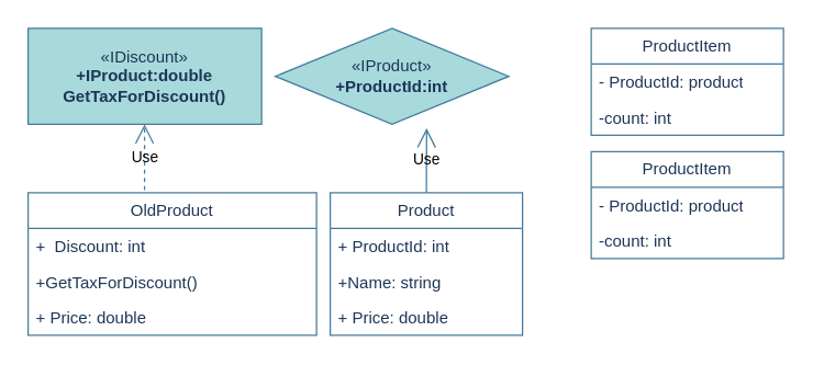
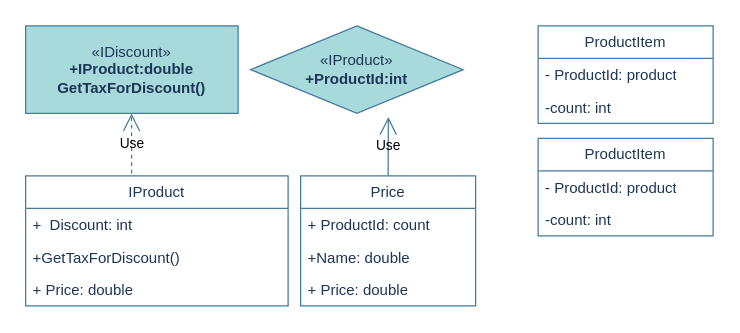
  <mxCell id="0" />
  <mxCell id="1" parent="0" />
  <mxCell id="2" value="«IDiscount»&lt;br&gt;&lt;b&gt;+IProduct:double&lt;br&gt;GetTaxForDiscount()&lt;br&gt;&lt;/b&gt;" style="html=1;whiteSpace=wrap;labelBackgroundColor=none;fillColor=#A8DADC;strokeColor=#457B9D;fontColor=#1D3557;" vertex="1" parent="1"><mxGeometry x="20" y="20" width="170" height="70" as="geometry" /></mxCell>
  <mxCell id="3" value="«IProduct»&lt;br&gt;&lt;b&gt;+ProductId:int&lt;br&gt;&lt;/b&gt;" style="rhombus;html=1;whiteSpace=wrap;labelBackgroundColor=none;fillColor=#A8DADC;strokeColor=#457B9D;fontColor=#1D3557;" vertex="1" parent="1"><mxGeometry x="200" y="20" width="170" height="70" as="geometry" /></mxCell>
- <mxCell id="4" value="Product" style="swimlane;fontStyle=0;childLayout=stackLayout;horizontal=1;startSize=26;fillColor=none;horizontalStack=0;resizeParent=1;resizeParentMax=0;resizeLast=0;collapsible=1;marginBottom=0;whiteSpace=wrap;html=1;labelBackgroundColor=none;strokeColor=#457B9D;fontColor=#1D3557;" vertex="1" parent="1"><mxGeometry x="240" y="140" width="140" height="104" as="geometry" /></mxCell>
- <mxCell id="5" value="+ ProductId: int" style="text;strokeColor=none;fillColor=none;align=left;verticalAlign=top;spacingLeft=4;spacingRight=4;overflow=hidden;rotatable=0;points=[[0,0.5],[1,0.5]];portConstraint=eastwest;whiteSpace=wrap;html=1;labelBackgroundColor=none;fontColor=#1D3557;" vertex="1" parent="4"><mxGeometry y="26" width="140" height="26" as="geometry" /></mxCell>
- <mxCell id="6" value="+Name: string" style="text;strokeColor=none;fillColor=none;align=left;verticalAlign=top;spacingLeft=4;spacingRight=4;overflow=hidden;rotatable=0;points=[[0,0.5],[1,0.5]];portConstraint=eastwest;whiteSpace=wrap;html=1;labelBackgroundColor=none;fontColor=#1D3557;" vertex="1" parent="4"><mxGeometry y="52" width="140" height="26" as="geometry" /></mxCell>
+ <mxCell id="4" value="Price" style="swimlane;fontStyle=0;childLayout=stackLayout;horizontal=1;startSize=26;fillColor=none;horizontalStack=0;resizeParent=1;resizeParentMax=0;resizeLast=0;collapsible=1;marginBottom=0;whiteSpace=wrap;html=1;labelBackgroundColor=none;strokeColor=#457B9D;fontColor=#1D3557;" vertex="1" parent="1"><mxGeometry x="240" y="140" width="140" height="104" as="geometry" /></mxCell>
+ <mxCell id="5" value="+ ProductId: count" style="text;strokeColor=none;fillColor=none;align=left;verticalAlign=top;spacingLeft=4;spacingRight=4;overflow=hidden;rotatable=0;points=[[0,0.5],[1,0.5]];portConstraint=eastwest;whiteSpace=wrap;html=1;labelBackgroundColor=none;fontColor=#1D3557;" vertex="1" parent="4"><mxGeometry y="26" width="140" height="26" as="geometry" /></mxCell>
+ <mxCell id="6" value="+Name: double" style="text;strokeColor=none;fillColor=none;align=left;verticalAlign=top;spacingLeft=4;spacingRight=4;overflow=hidden;rotatable=0;points=[[0,0.5],[1,0.5]];portConstraint=eastwest;whiteSpace=wrap;html=1;labelBackgroundColor=none;fontColor=#1D3557;" vertex="1" parent="4"><mxGeometry y="52" width="140" height="26" as="geometry" /></mxCell>
  <mxCell id="7" value="+ Price: double" style="text;strokeColor=none;fillColor=none;align=left;verticalAlign=top;spacingLeft=4;spacingRight=4;overflow=hidden;rotatable=0;points=[[0,0.5],[1,0.5]];portConstraint=eastwest;whiteSpace=wrap;html=1;labelBackgroundColor=none;fontColor=#1D3557;" vertex="1" parent="4"><mxGeometry y="78" width="140" height="26" as="geometry" /></mxCell>
  <mxCell id="8" value="Use" style="endArrow=open;endSize=12;dashed=0;html=1;rounded=0;labelBackgroundColor=none;strokeColor=#457B9D;fontColor=default;exitX=0.5;exitY=0;exitDx=0;exitDy=0;entryX=0.648;entryY=1.041;entryDx=0;entryDy=0;entryPerimeter=0;" edge="1" parent="1" source="4" target="3"><mxGeometry width="160" relative="1" as="geometry"><mxPoint x="284" y="175" as="sourcePoint" /><mxPoint x="320" y="91" as="targetPoint" /></mxGeometry></mxCell>
- <mxCell id="9" value="OldProduct" style="swimlane;fontStyle=0;childLayout=stackLayout;horizontal=1;startSize=26;fillColor=none;horizontalStack=0;resizeParent=1;resizeParentMax=0;resizeLast=0;collapsible=1;marginBottom=0;whiteSpace=wrap;html=1;labelBackgroundColor=none;strokeColor=#457B9D;fontColor=#1D3557;" vertex="1" parent="1"><mxGeometry x="20" y="140" width="210" height="104" as="geometry" /></mxCell>
+ <mxCell id="9" value="IProduct" style="swimlane;fontStyle=0;childLayout=stackLayout;horizontal=1;startSize=26;fillColor=none;horizontalStack=0;resizeParent=1;resizeParentMax=0;resizeLast=0;collapsible=1;marginBottom=0;whiteSpace=wrap;html=1;labelBackgroundColor=none;strokeColor=#457B9D;fontColor=#1D3557;" vertex="1" parent="1"><mxGeometry x="20" y="140" width="210" height="104" as="geometry" /></mxCell>
  <mxCell id="10" value="+ &amp;nbsp;Discount: int" style="text;strokeColor=none;fillColor=none;align=left;verticalAlign=top;spacingLeft=4;spacingRight=4;overflow=hidden;rotatable=0;points=[[0,0.5],[1,0.5]];portConstraint=eastwest;whiteSpace=wrap;html=1;labelBackgroundColor=none;fontColor=#1D3557;" vertex="1" parent="9"><mxGeometry y="26" width="210" height="26" as="geometry" /></mxCell>
  <mxCell id="11" value="+GetTaxForDiscount()" style="text;strokeColor=none;fillColor=none;align=left;verticalAlign=top;spacingLeft=4;spacingRight=4;overflow=hidden;rotatable=0;points=[[0,0.5],[1,0.5]];portConstraint=eastwest;whiteSpace=wrap;html=1;labelBackgroundColor=none;fontColor=#1D3557;" vertex="1" parent="9"><mxGeometry y="52" width="210" height="26" as="geometry" /></mxCell>
  <mxCell id="12" value="+ Price: double" style="text;strokeColor=none;fillColor=none;align=left;verticalAlign=top;spacingLeft=4;spacingRight=4;overflow=hidden;rotatable=0;points=[[0,0.5],[1,0.5]];portConstraint=eastwest;whiteSpace=wrap;html=1;labelBackgroundColor=none;fontColor=#1D3557;" vertex="1" parent="9"><mxGeometry y="78" width="210" height="26" as="geometry" /></mxCell>
  <mxCell id="13" value="Use" style="endArrow=open;endSize=12;dashed=1;html=1;rounded=0;labelBackgroundColor=none;strokeColor=#457B9D;fontColor=default;exitX=0.391;exitY=0;exitDx=0;exitDy=0;entryX=0.822;entryY=1.027;entryDx=0;entryDy=0;entryPerimeter=0;exitPerimeter=0;" edge="1" parent="1"><mxGeometry width="160" relative="1" as="geometry"><mxPoint x="104.76" y="138" as="sourcePoint" /><mxPoint x="104.76" y="90" as="targetPoint" /></mxGeometry></mxCell>
  <mxCell id="14" value="ProductItem" style="swimlane;fontStyle=0;childLayout=stackLayout;horizontal=1;startSize=26;fillColor=none;horizontalStack=0;resizeParent=1;resizeParentMax=0;resizeLast=0;collapsible=1;marginBottom=0;whiteSpace=wrap;html=1;labelBackgroundColor=none;strokeColor=#457B9D;fontColor=#1D3557;" vertex="1" parent="1"><mxGeometry x="430" y="20" width="140" height="78" as="geometry" /></mxCell>
  <mxCell id="15" value="- ProductId: product" style="text;strokeColor=none;fillColor=none;align=left;verticalAlign=top;spacingLeft=4;spacingRight=4;overflow=hidden;rotatable=0;points=[[0,0.5],[1,0.5]];portConstraint=eastwest;whiteSpace=wrap;html=1;labelBackgroundColor=none;fontColor=#1D3557;" vertex="1" parent="14"><mxGeometry y="26" width="140" height="26" as="geometry" /></mxCell>
  <mxCell id="16" value="-count: int" style="text;strokeColor=none;fillColor=none;align=left;verticalAlign=top;spacingLeft=4;spacingRight=4;overflow=hidden;rotatable=0;points=[[0,0.5],[1,0.5]];portConstraint=eastwest;whiteSpace=wrap;html=1;labelBackgroundColor=none;fontColor=#1D3557;" vertex="1" parent="14"><mxGeometry y="52" width="140" height="26" as="geometry" /></mxCell>
  <mxCell id="17" value="ProductItem" style="swimlane;fontStyle=0;childLayout=stackLayout;horizontal=1;startSize=26;fillColor=none;horizontalStack=0;resizeParent=1;resizeParentMax=0;resizeLast=0;collapsible=1;marginBottom=0;whiteSpace=wrap;html=1;labelBackgroundColor=none;strokeColor=#457B9D;fontColor=#1D3557;" vertex="1" parent="1"><mxGeometry x="430" y="110" width="140" height="78" as="geometry" /></mxCell>
  <mxCell id="18" value="- ProductId: product" style="text;strokeColor=none;fillColor=none;align=left;verticalAlign=top;spacingLeft=4;spacingRight=4;overflow=hidden;rotatable=0;points=[[0,0.5],[1,0.5]];portConstraint=eastwest;whiteSpace=wrap;html=1;labelBackgroundColor=none;fontColor=#1D3557;" vertex="1" parent="17"><mxGeometry y="26" width="140" height="26" as="geometry" /></mxCell>
  <mxCell id="19" value="-count: int" style="text;strokeColor=none;fillColor=none;align=left;verticalAlign=top;spacingLeft=4;spacingRight=4;overflow=hidden;rotatable=0;points=[[0,0.5],[1,0.5]];portConstraint=eastwest;whiteSpace=wrap;html=1;labelBackgroundColor=none;fontColor=#1D3557;" vertex="1" parent="17"><mxGeometry y="52" width="140" height="26" as="geometry" /></mxCell>
